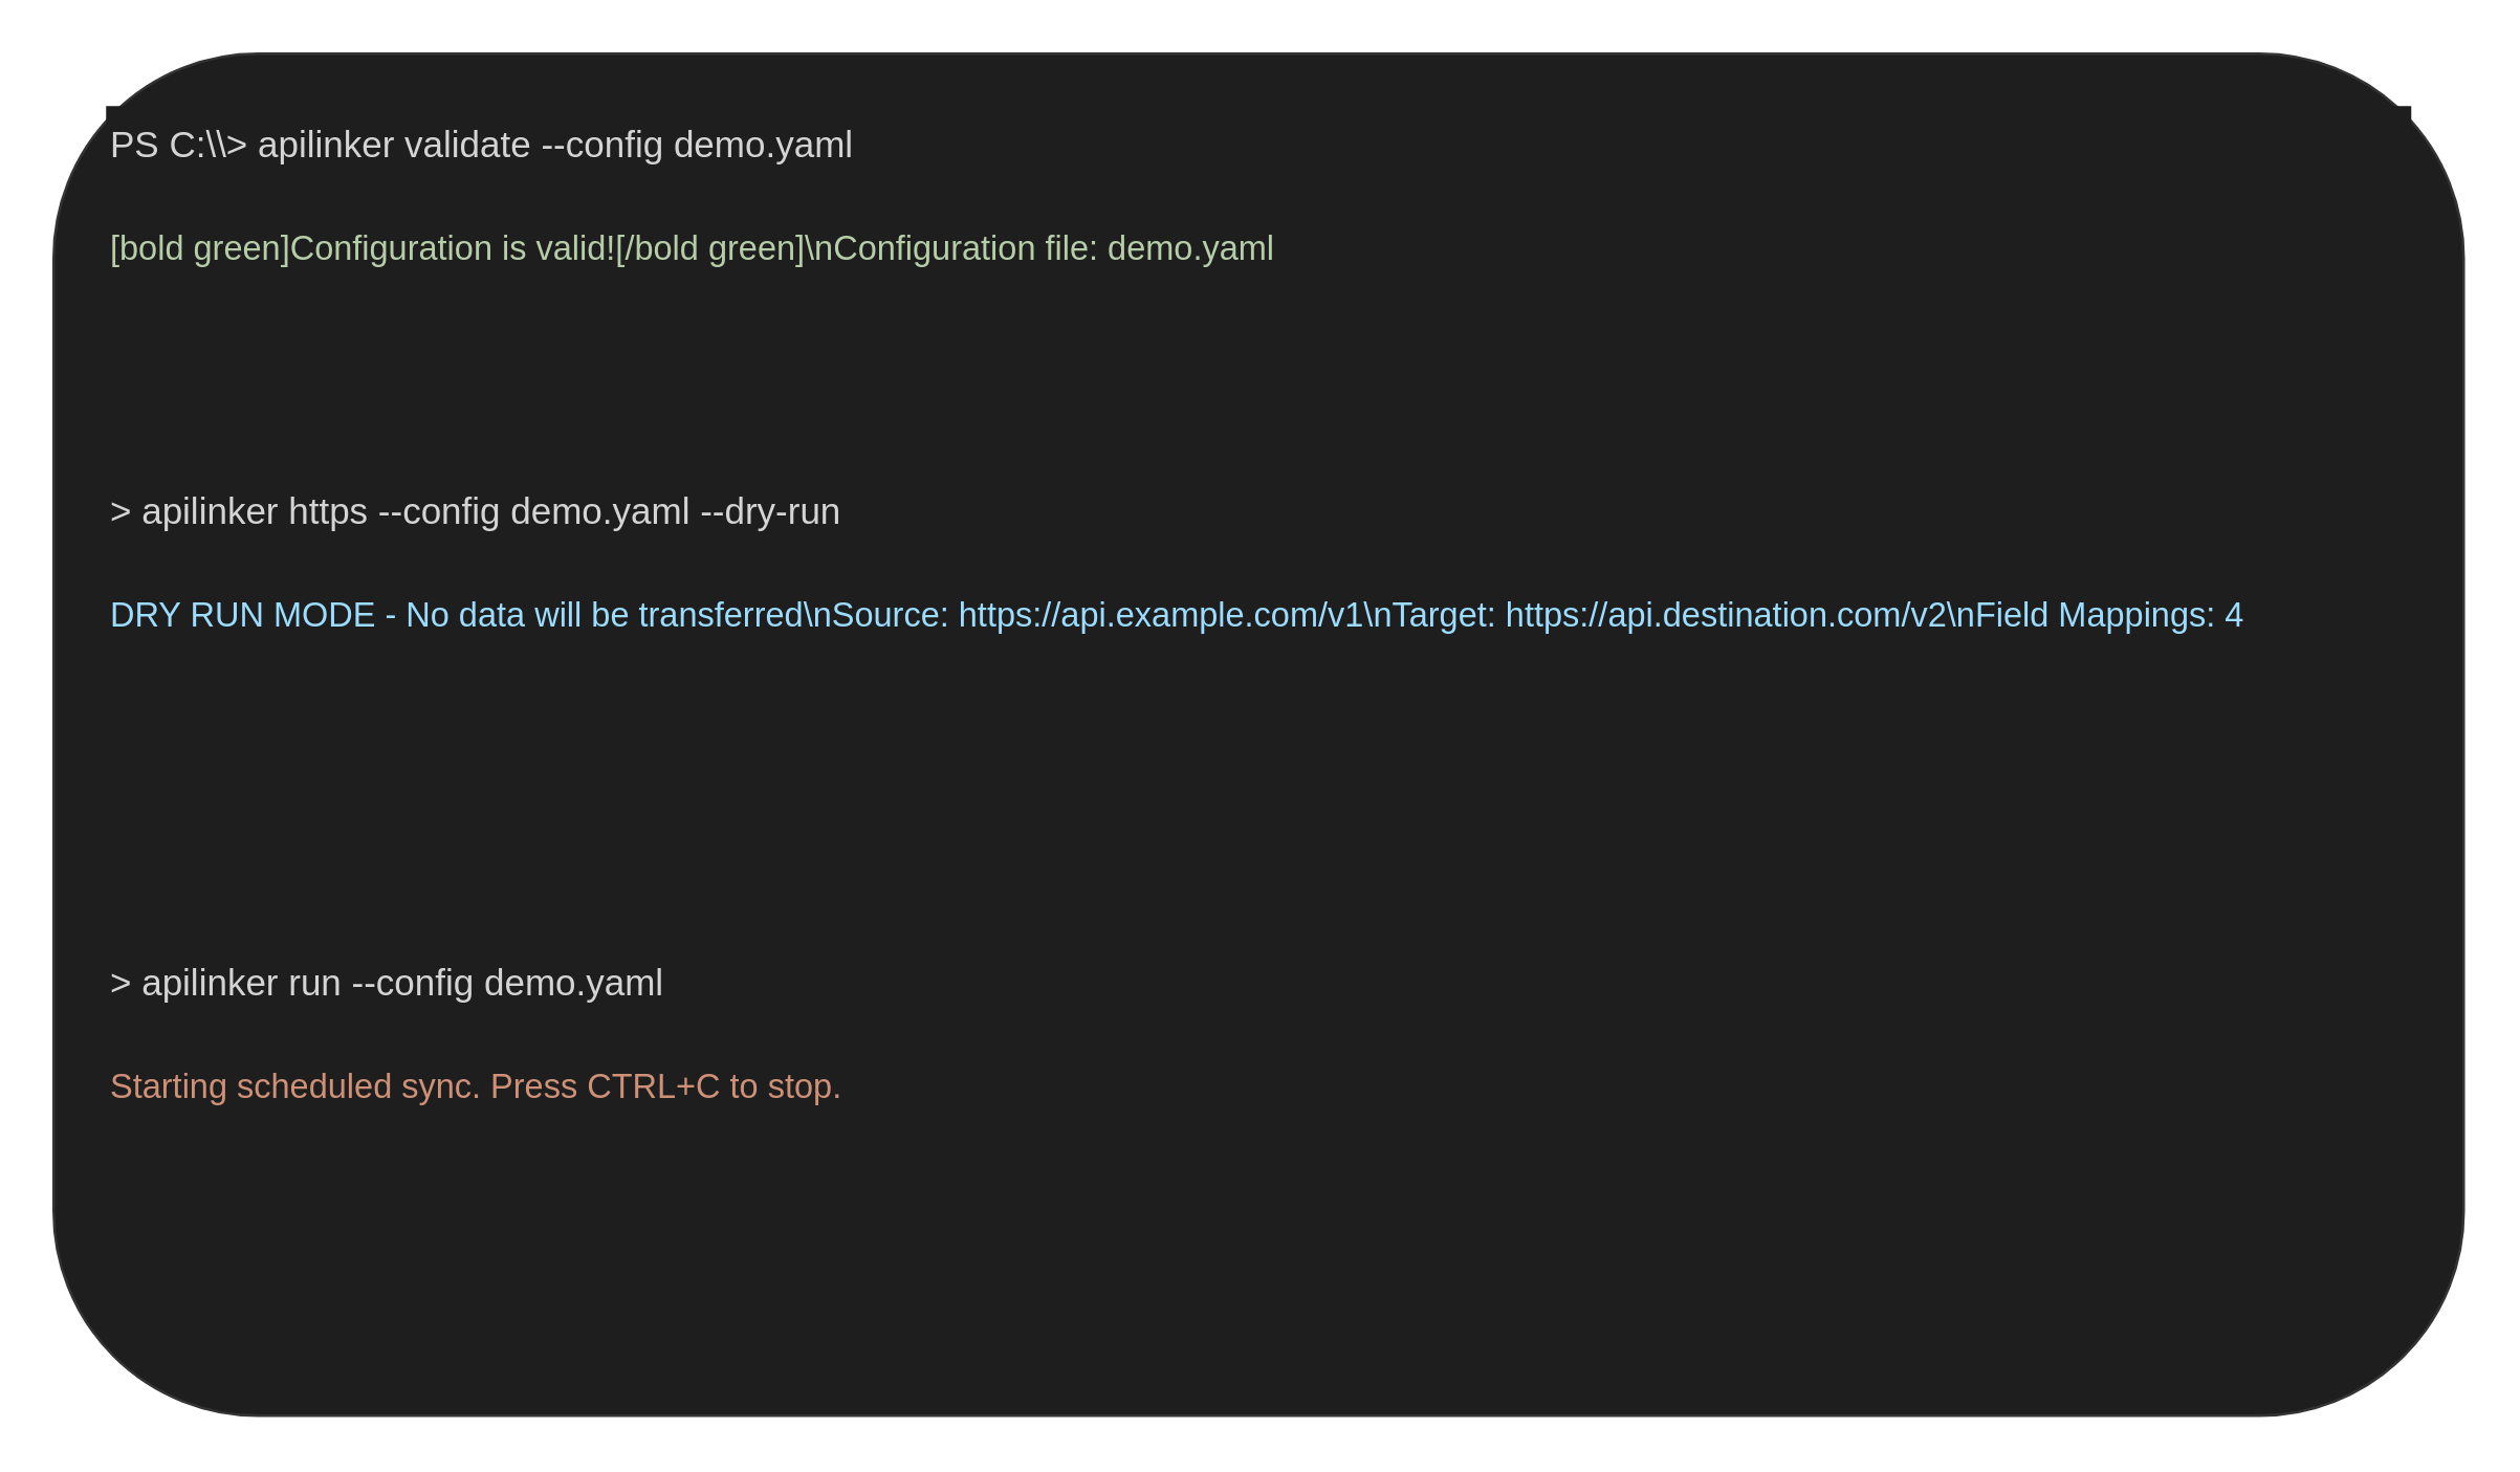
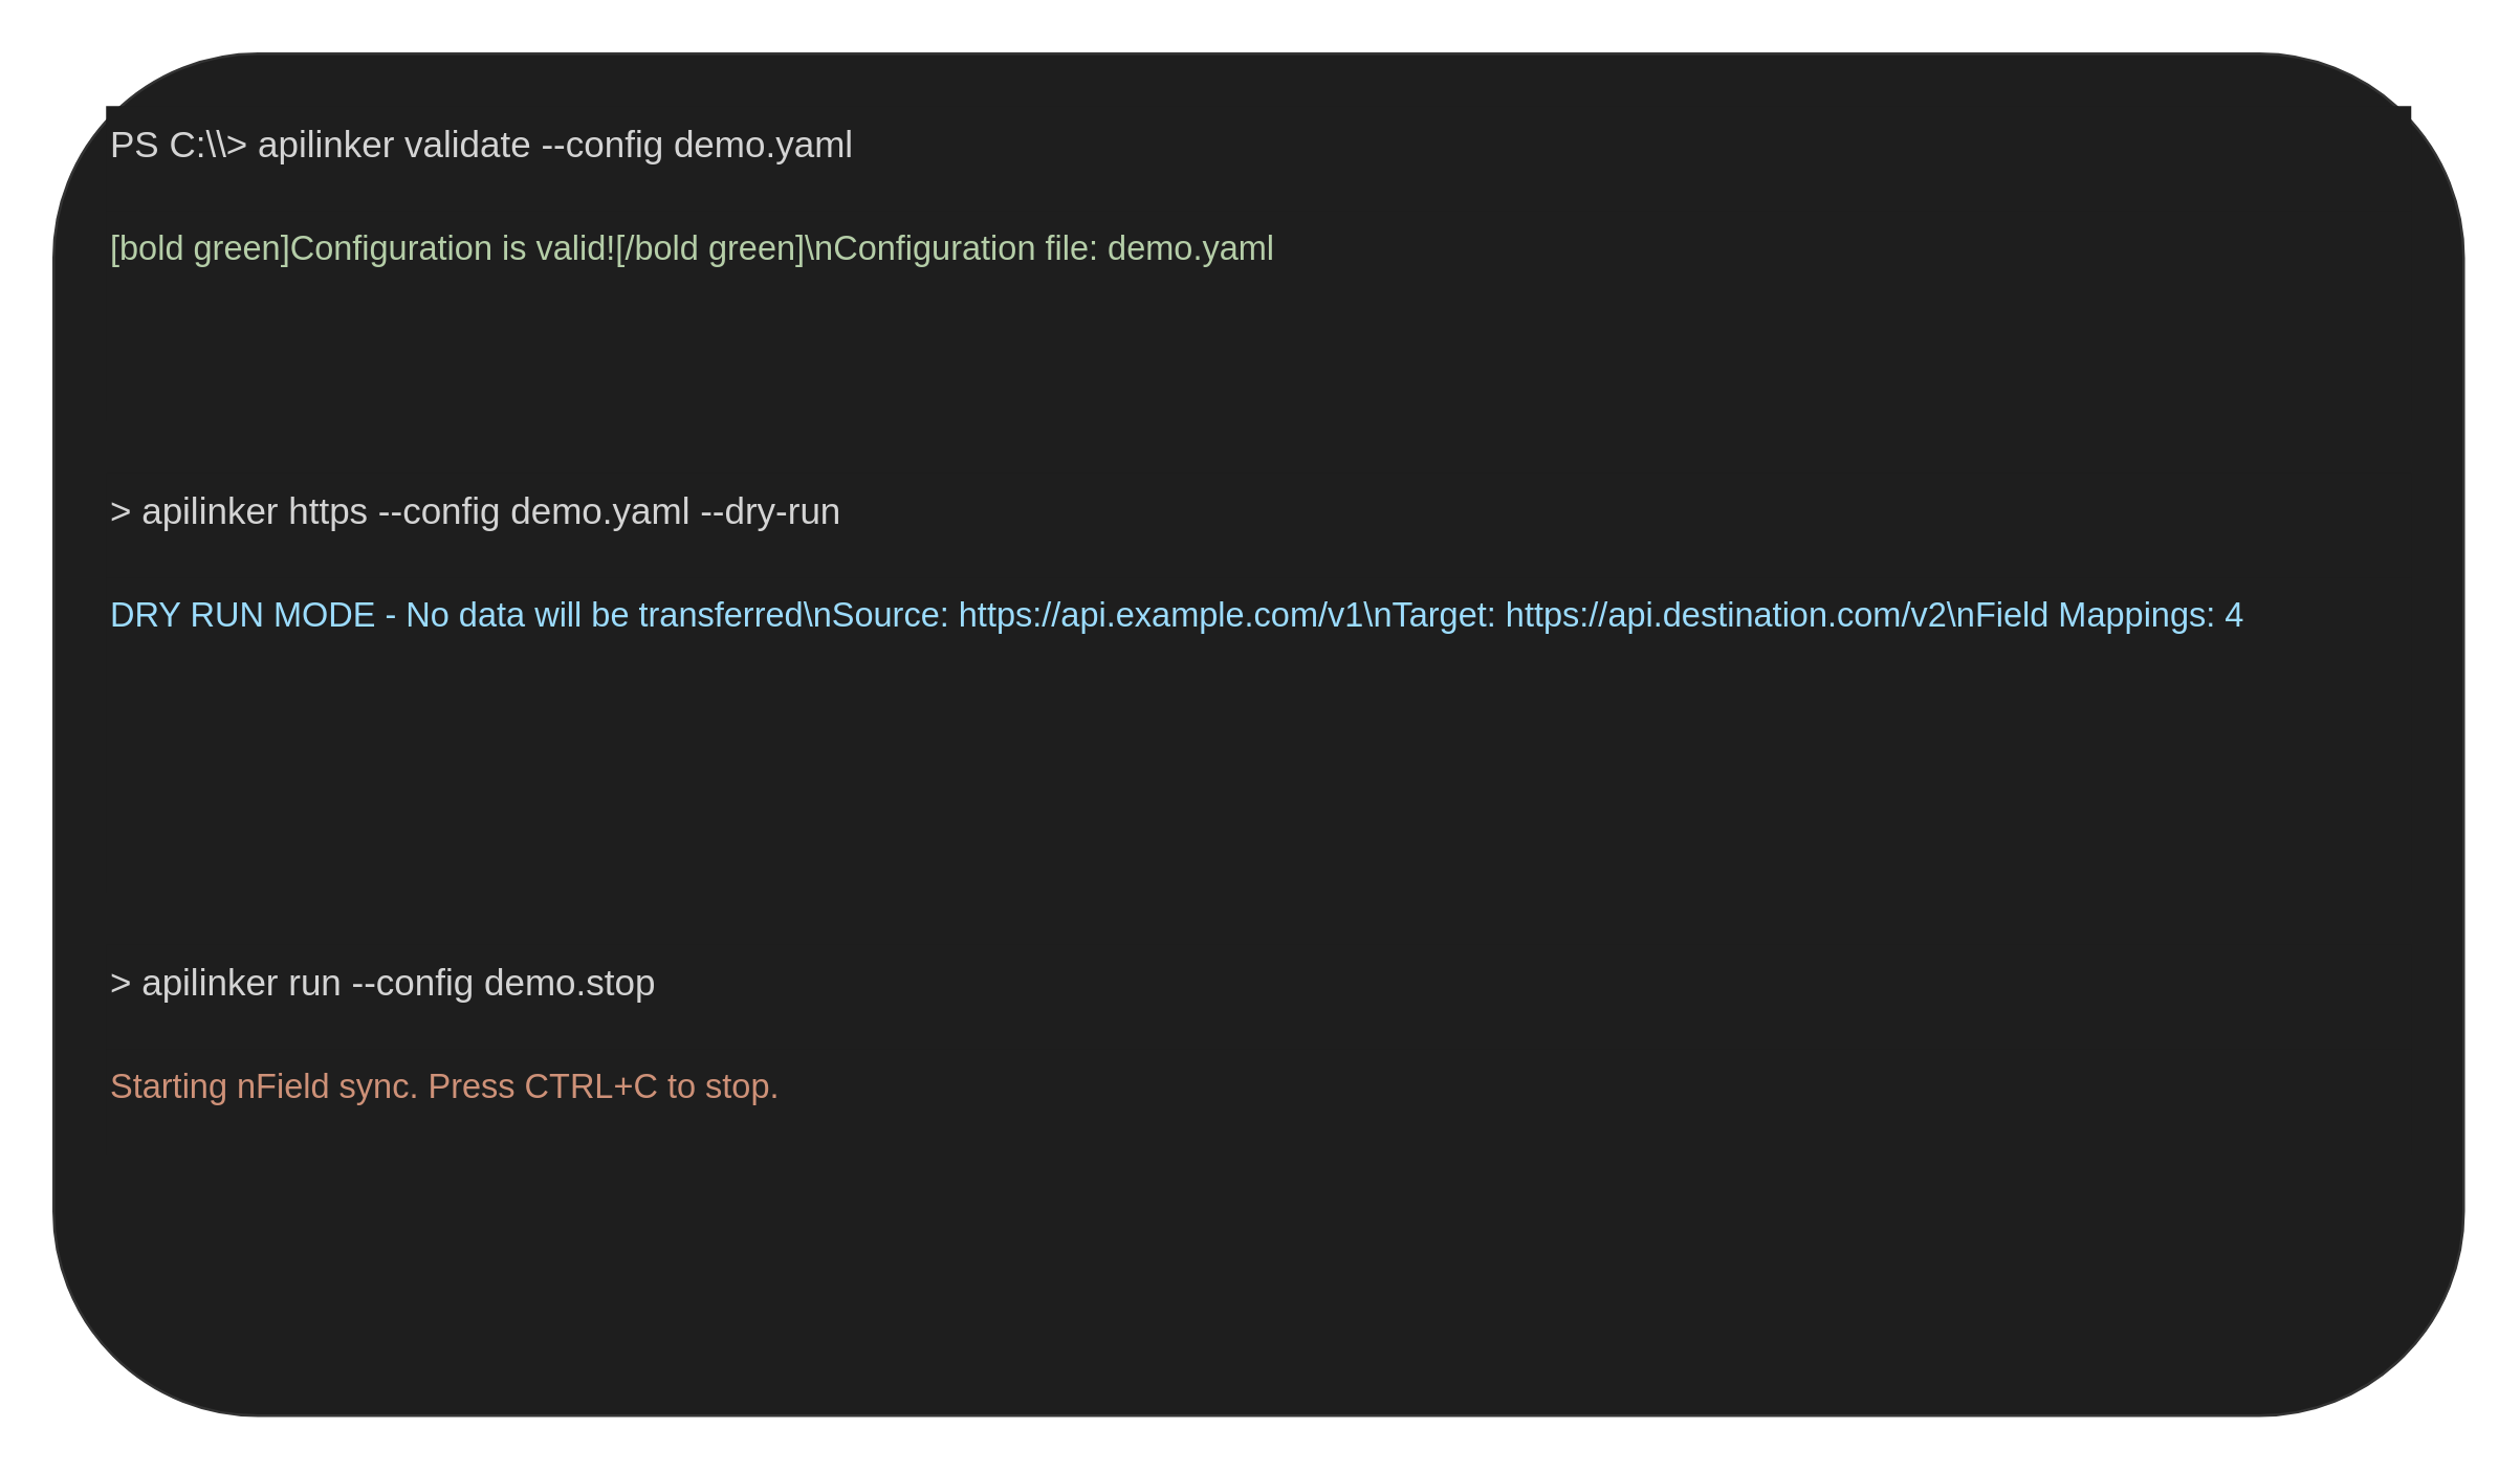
  <mxCell id="0" />
  <mxCell id="1" parent="0" />
  <mxCell id="2" value="" style="rounded=1;whiteSpace=wrap;html=1;fillColor=#1e1e1e;strokeColor=#333333" vertex="1" parent="1"><mxGeometry x="20" y="20" width="920" height="520" as="geometry" /></mxCell>
  <mxCell id="3" value="PS C:\\&gt; apilinker validate --config demo.yaml" style="whiteSpace=wrap;html=1;fillColor=#1e1e1e;strokeColor=none;fontColor=#d4d4d4;fontSize=14;align=left;verticalAlign=top" vertex="1" parent="1"><mxGeometry x="40" y="40" width="880" height="40" as="geometry" /></mxCell>
  <mxCell id="4" value="[bold green]Configuration is valid![/bold green]\nConfiguration file: demo.yaml" style="whiteSpace=wrap;html=1;fillColor=#1e1e1e;strokeColor=none;fontColor=#b5cea8;fontSize=13;align=left;verticalAlign=top" vertex="1" parent="1"><mxGeometry x="40" y="80" width="880" height="80" as="geometry" /></mxCell>
  <mxCell id="5" value="&gt; apilinker https --config demo.yaml --dry-run" style="whiteSpace=wrap;html=1;fillColor=#1e1e1e;strokeColor=none;fontColor=#d4d4d4;fontSize=14;align=left;verticalAlign=top" vertex="1" parent="1"><mxGeometry x="40" y="180" width="880" height="40" as="geometry" /></mxCell>
  <mxCell id="6" value="DRY RUN MODE - No data will be transferred\nSource: https://api.example.com/v1\nTarget: https://api.destination.com/v2\nField Mappings: 4" style="whiteSpace=wrap;html=1;fillColor=#1e1e1e;strokeColor=none;fontColor=#9cdcfe;fontSize=13;align=left;verticalAlign=top" vertex="1" parent="1"><mxGeometry x="40" y="220" width="880" height="120" as="geometry" /></mxCell>
- <mxCell id="7" value="&gt; apilinker run --config demo.yaml" style="whiteSpace=wrap;html=1;fillColor=#1e1e1e;strokeColor=none;fontColor=#d4d4d4;fontSize=14;align=left;verticalAlign=top" vertex="1" parent="1"><mxGeometry x="40" y="360" width="880" height="40" as="geometry" /></mxCell>
- <mxCell id="8" value="Starting scheduled sync. Press CTRL+C to stop." style="whiteSpace=wrap;html=1;fillColor=#1e1e1e;strokeColor=none;fontColor=#ce9178;fontSize=13;align=left;verticalAlign=top" vertex="1" parent="1"><mxGeometry x="40" y="400" width="880" height="40" as="geometry" /></mxCell>
+ <mxCell id="7" value="&gt; apilinker run --config demo.stop" style="whiteSpace=wrap;html=1;fillColor=#1e1e1e;strokeColor=none;fontColor=#d4d4d4;fontSize=14;align=left;verticalAlign=top" vertex="1" parent="1"><mxGeometry x="40" y="360" width="880" height="40" as="geometry" /></mxCell>
+ <mxCell id="8" value="Starting nField sync. Press CTRL+C to stop." style="whiteSpace=wrap;html=1;fillColor=#1e1e1e;strokeColor=none;fontColor=#ce9178;fontSize=13;align=left;verticalAlign=top" vertex="1" parent="1"><mxGeometry x="40" y="400" width="880" height="40" as="geometry" /></mxCell>
